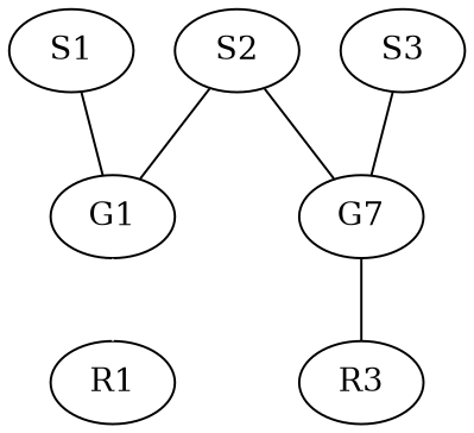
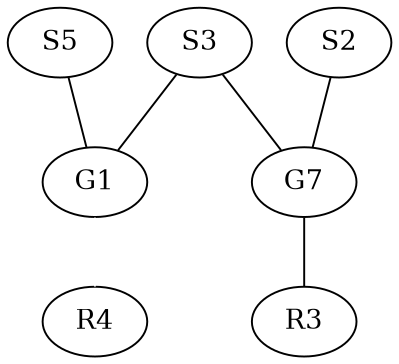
  graph {
-   S1
+   S1 [label=S5]
    G1
-   R1
+   R1 [label=R4]
    S2
    n5 [label=G7]
    n6 [label=R3]
    S3
    S1 -- G1
    G1 -- R1 [color=white]
-   S2 -- G1
+   S3 -- G1
    S2 -- n5
    n5 -- n6
    S3 -- n5
  }
